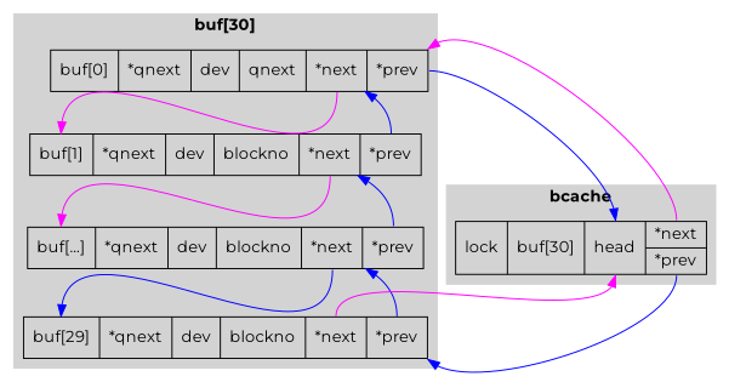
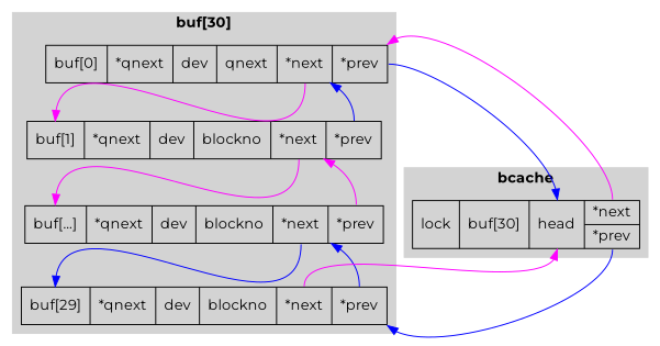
  digraph {
    fontname=Montserrat
    node [fontname=Montserrat shape=record]
    edge [color=blue fontname=Montserrat tailport=n]
    n1 [label="<a>buf[0]  |*qnext|dev|qnext|<n>*next|<p>*prev"]
    n2 [label="<a>buf[1]  |*qnext|dev|blockno|<n>*next|<p>*prev"]
    n3 [label="<a>buf[...]|*qnext|dev|blockno|<n>*next|<p>*prev"]
    n4 [label="<a>buf[29] |*qnext|dev|blockno|<n>*next|<p>*prev"]
    n5 [label="lock|<b>buf[30]|<h>head|{<n>*next|<p>*prev}"]
    subgraph cluster_1 {
      color=lightgray
      label=<<b>buf[30]</b>>
      style=filled
      n1
      n2
      n3
      n4
    }
    subgraph cluster_2 {
      color=lightgray
      label=<<b>bcache</b>>
      style=filled
      n5
    }
    n1 -> n2 [color=magenta headport=a]
    n1 -> n5 [headport=h tailport=p]
    n2 -> n1 [tailport=p]
    n2 -> n3 [color=magenta headport=a]
-   n3 -> n2 [tailport=p]
+   n3 -> n2 [color=magenta tailport=p]
    n3 -> n4 [headport=a]
    n4 -> n3 [tailport=p]
    n4 -> n5 [color=magenta headport=h]
    n5 -> n1 [color=magenta headport=ne]
    n5 -> n4 [headport=se tailport=p]
  }
